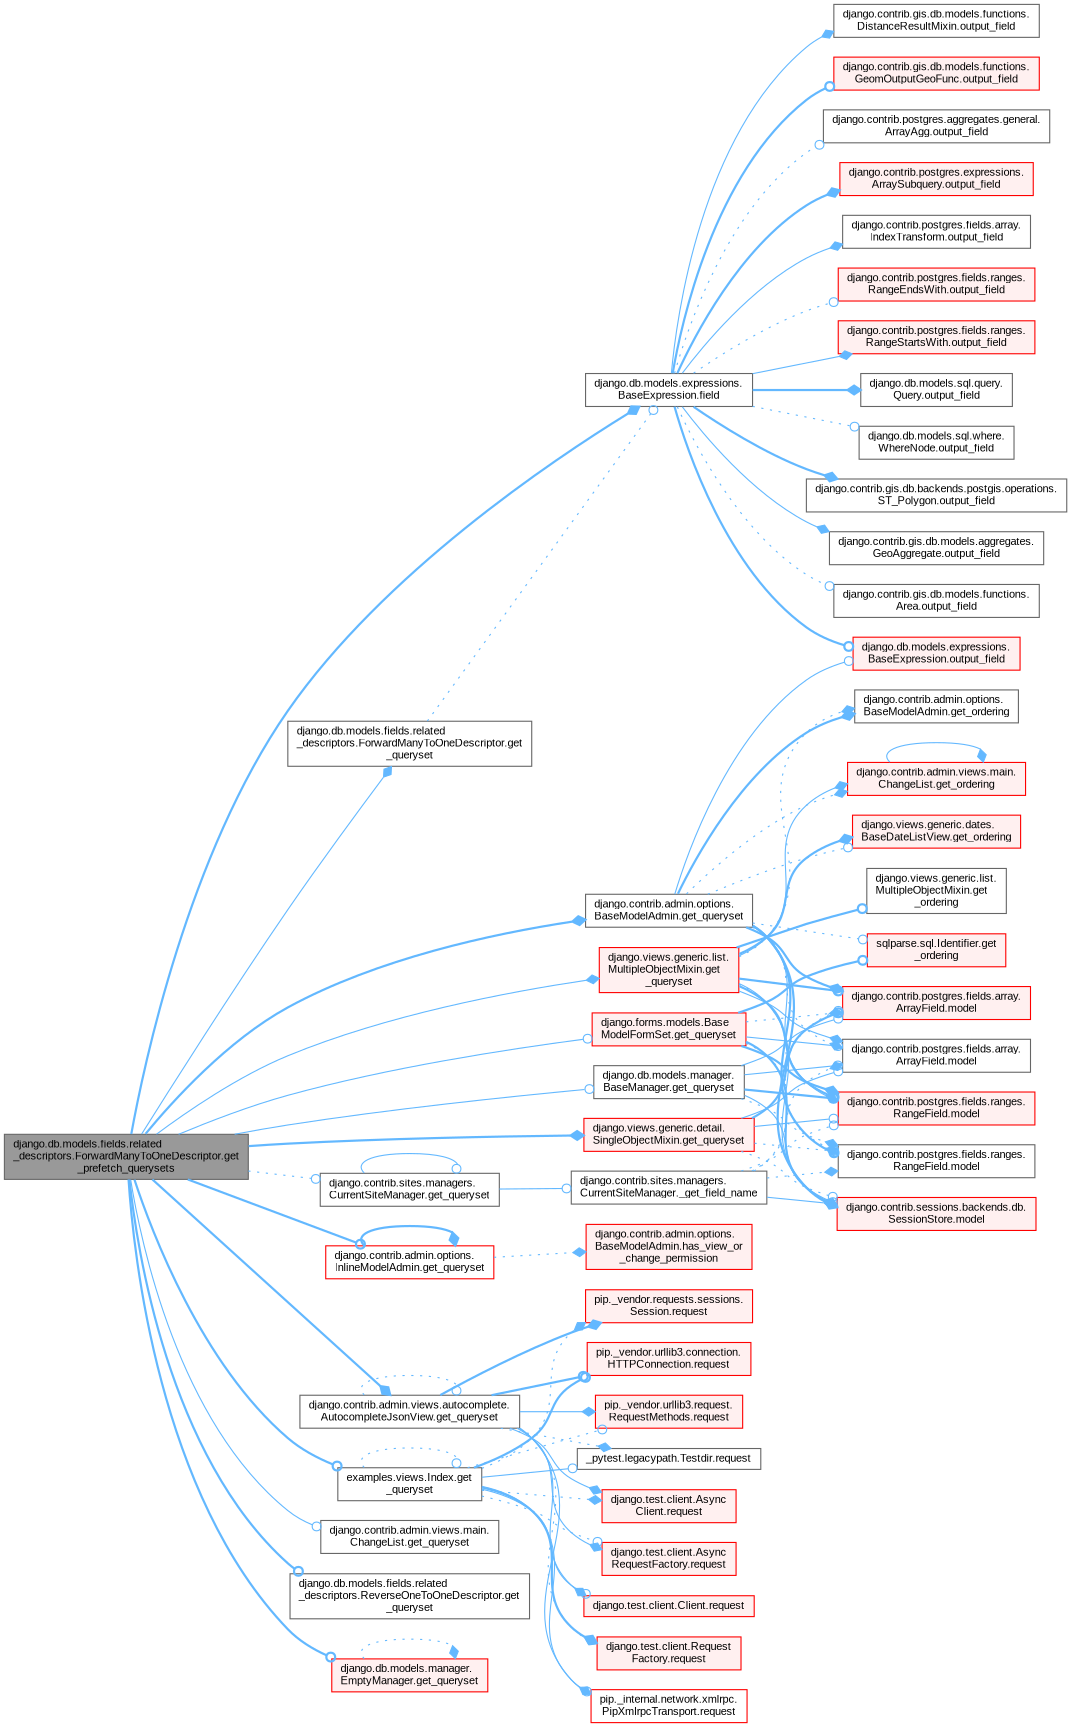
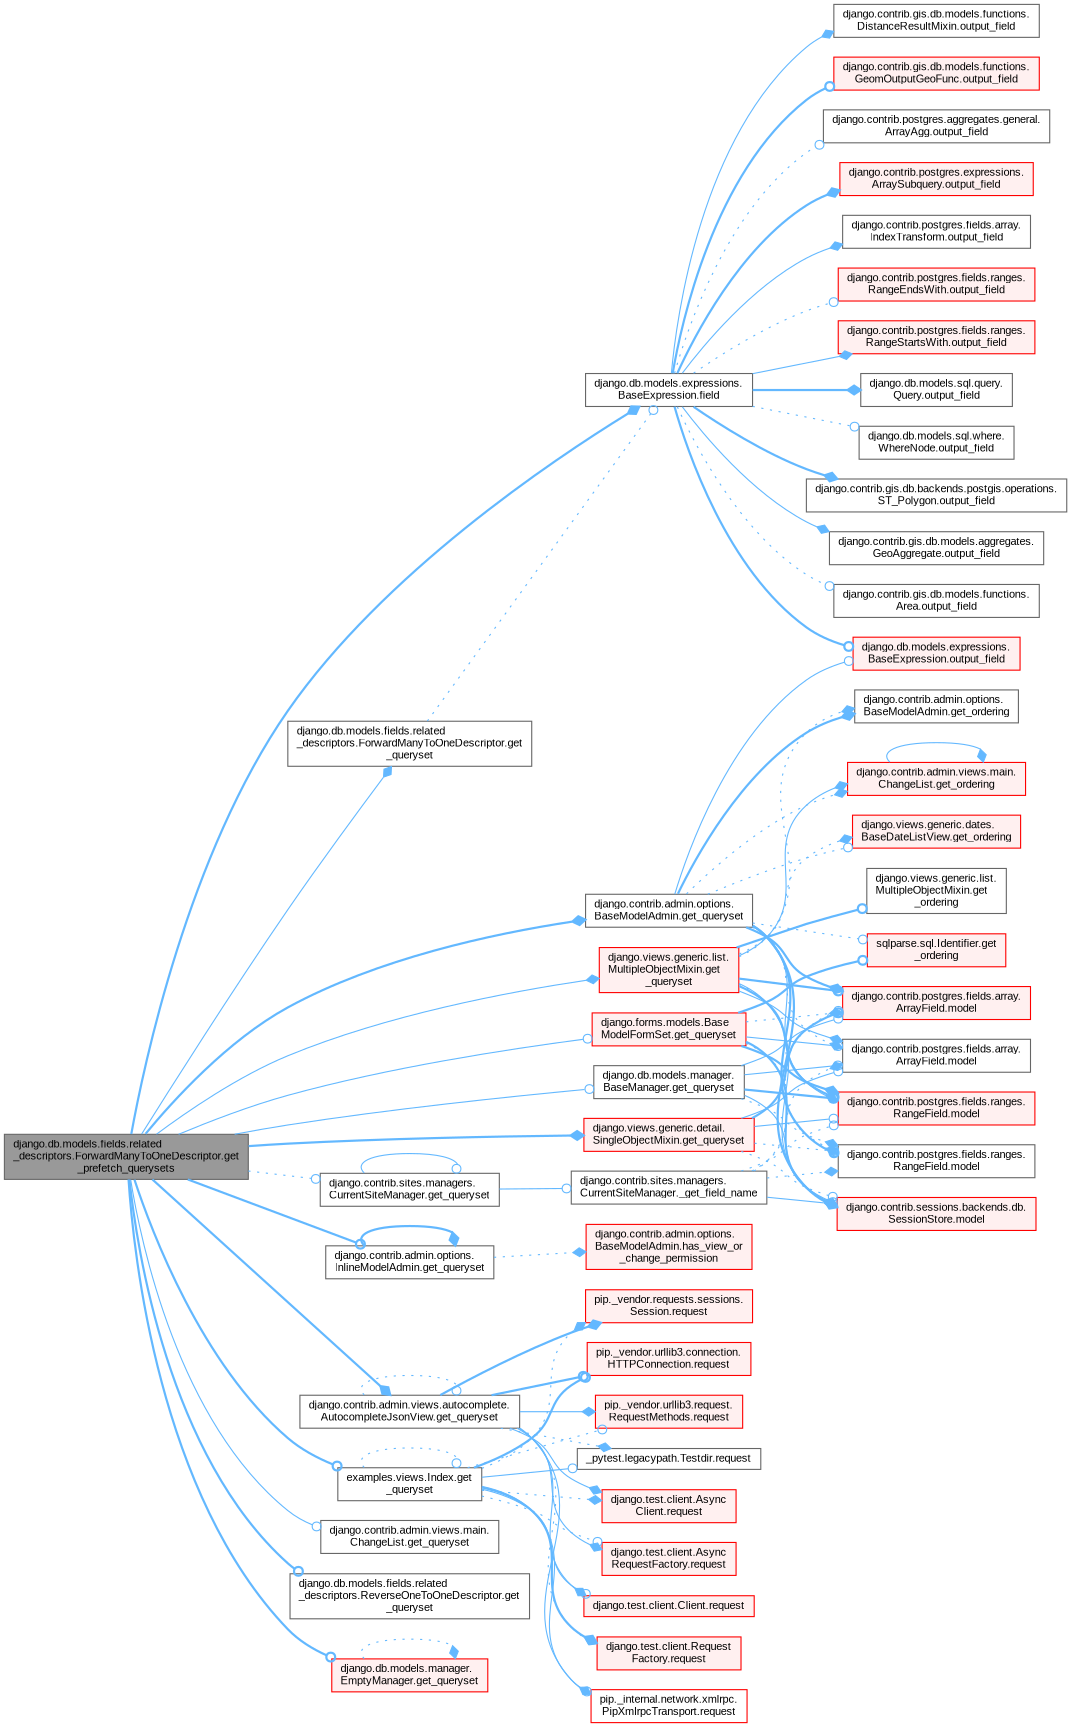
  digraph {
    fontname="Liberation Sans"
    rankdir=LR
    node [color=grey40 fillcolor=white fontname="Liberation Sans" fontsize=10 shape=box style=filled]
    edge [arrowhead=diamond color=steelblue1 fontname="Liberation Sans" fontsize=10 labelfontname=Helvetica labelfontsize=10 style=solid]
    n1 [color=gray40 fillcolor=grey60 fontcolor=black height=0.2 label="django.db.models.fields.related\l_descriptors.ForwardManyToOneDescriptor.get\l_prefetch_querysets" width=0.4]
    n2 [height=0.2 label="django.db.models.expressions.\lBaseExpression.field" width=0.4]
    n3 [height=0.2 label="django.contrib.admin.options.\lBaseModelAdmin.get_queryset" width=0.4]
-   n4 [color=red height=0.2 label="django.contrib.admin.options.\lInlineModelAdmin.get_queryset" width=0.4]
+   n4 [height=0.2 label="django.contrib.admin.options.\lInlineModelAdmin.get_queryset" width=0.4]
    n5 [height=0.2 label="django.contrib.admin.views.autocomplete.\lAutocompleteJsonView.get_queryset" width=0.4]
    n6 [height=0.2 label="django.contrib.admin.views.main.\lChangeList.get_queryset" width=0.4]
    n7 [height=0.2 label="django.contrib.sites.managers.\lCurrentSiteManager.get_queryset" width=0.4]
    n8 [height=0.2 label="django.db.models.fields.related\l_descriptors.ForwardManyToOneDescriptor.get\l_queryset" width=0.4]
    n9 [height=0.2 label="django.db.models.fields.related\l_descriptors.ReverseOneToOneDescriptor.get\l_queryset" width=0.4]
    n10 [height=0.2 label="django.db.models.manager.\lBaseManager.get_queryset" width=0.4]
    n11 [color=red fillcolor="#FFF0F0" height=0.2 label="django.db.models.manager.\lEmptyManager.get_queryset" width=0.4]
    n12 [color=red fillcolor="#FFF0F0" height=0.2 label="django.forms.models.Base\lModelFormSet.get_queryset" width=0.4]
    n13 [color=red fillcolor="#FFF0F0" height=0.2 label="django.views.generic.detail.\lSingleObjectMixin.get_queryset" width=0.4]
    n14 [color=red fillcolor="#FFF0F0" height=0.2 label="django.views.generic.list.\lMultipleObjectMixin.get\l_queryset" width=0.4]
    n15 [height=0.2 label="examples.views.Index.get\l_queryset" width=0.4]
    n16 [height=0.2 label="django.contrib.gis.db.backends.postgis.operations.\lST_Polygon.output_field" width=0.4]
    n17 [height=0.2 label="django.contrib.gis.db.models.aggregates.\lGeoAggregate.output_field" width=0.4]
    n18 [height=0.2 label="django.contrib.gis.db.models.functions.\lArea.output_field" width=0.4]
    n19 [height=0.2 label="django.contrib.gis.db.models.functions.\lDistanceResultMixin.output_field" width=0.4]
    n20 [color=red fillcolor="#FFF0F0" height=0.2 label="django.contrib.gis.db.models.functions.\lGeomOutputGeoFunc.output_field" width=0.4]
    n21 [height=0.2 label="django.contrib.postgres.aggregates.general.\lArrayAgg.output_field" width=0.4]
    n22 [color=red fillcolor="#FFF0F0" height=0.2 label="django.contrib.postgres.expressions.\lArraySubquery.output_field" width=0.4]
    n23 [height=0.2 label="django.contrib.postgres.fields.array.\lIndexTransform.output_field" width=0.4]
    n24 [color=red fillcolor="#FFF0F0" height=0.2 label="django.contrib.postgres.fields.ranges.\lRangeEndsWith.output_field" width=0.4]
    n25 [color=red fillcolor="#FFF0F0" height=0.2 label="django.contrib.postgres.fields.ranges.\lRangeStartsWith.output_field" width=0.4]
    n26 [color=red fillcolor="#FFF0F0" height=0.2 label="django.db.models.expressions.\lBaseExpression.output_field" width=0.4]
    n27 [height=0.2 label="django.db.models.sql.query.\lQuery.output_field" width=0.4]
    n28 [height=0.2 label="django.db.models.sql.where.\lWhereNode.output_field" width=0.4]
    n29 [height=0.2 label="django.contrib.admin.options.\lBaseModelAdmin.get_ordering" width=0.4]
    n30 [color=red fillcolor="#FFF0F0" height=0.2 label="django.contrib.admin.views.main.\lChangeList.get_ordering" width=0.4]
    n31 [color=red fillcolor="#FFF0F0" height=0.2 label="django.views.generic.dates.\lBaseDateListView.get_ordering" width=0.4]
    n32 [color=red fillcolor="#FFF0F0" height=0.2 label="sqlparse.sql.Identifier.get\l_ordering" width=0.4]
    n33 [color=red fillcolor="#FFF0F0" height=0.2 label="django.contrib.postgres.fields.array.\lArrayField.model" width=0.4]
    n34 [height=0.2 label="django.contrib.postgres.fields.array.\lArrayField.model" width=0.4]
    n35 [color=red fillcolor="#FFF0F0" height=0.2 label="django.contrib.postgres.fields.ranges.\lRangeField.model" width=0.4]
    n36 [height=0.2 label="django.contrib.postgres.fields.ranges.\lRangeField.model" width=0.4]
    n37 [color=red fillcolor="#FFF0F0" height=0.2 label="django.contrib.sessions.backends.db.\lSessionStore.model" width=0.4]
    n38 [color=red fillcolor="#FFF0F0" height=0.2 label="django.contrib.admin.options.\lBaseModelAdmin.has_view_or\l_change_permission" width=0.4]
    n39 [height=0.2 label="_pytest.legacypath.Testdir.request" width=0.4]
    n40 [color=red fillcolor="#FFF0F0" height=0.2 label="django.test.client.Async\lClient.request" width=0.4]
    n41 [color=red fillcolor="#FFF0F0" height=0.2 label="django.test.client.Async\lRequestFactory.request" width=0.4]
    n42 [color=red fillcolor="#FFF0F0" height=0.2 label="django.test.client.Client.request" width=0.4]
    n43 [color=red fillcolor="#FFF0F0" height=0.2 label="django.test.client.Request\lFactory.request" width=0.4]
    n44 [color=red height=0.2 label="pip._internal.network.xmlrpc.\lPipXmlrpcTransport.request" width=0.4]
    n45 [color=red fillcolor="#FFF0F0" height=0.2 label="pip._vendor.requests.sessions.\lSession.request" width=0.4]
    n46 [color=red fillcolor="#FFF0F0" height=0.2 label="pip._vendor.urllib3.connection.\lHTTPConnection.request" width=0.4]
    n47 [color=red fillcolor="#FFF0F0" height=0.2 label="pip._vendor.urllib3.request.\lRequestMethods.request" width=0.4]
    n48 [height=0.2 label="django.contrib.sites.managers.\lCurrentSiteManager._get_field_name" width=0.4]
    n49 [height=0.2 label="django.views.generic.list.\lMultipleObjectMixin.get\l_ordering" width=0.4]
    n1 -> n2 [style=bold]
    n1 -> n3 [style=bold]
    n1 -> n4 [arrowhead=odot style=bold]
    n1 -> n5 [style=bold]
    n1 -> n6 [arrowhead=odot]
    n1 -> n7 [arrowhead=odot style=dotted]
    n1 -> n8
    n1 -> n9 [arrowhead=odot style=bold]
    n1 -> n10 [arrowhead=odot]
    n1 -> n11 [arrowhead=odot style=bold]
    n1 -> n12 [arrowhead=odot]
    n1 -> n13 [style=bold]
    n1 -> n14
    n1 -> n15 [arrowhead=odot style=bold]
    n2 -> n16 [style=bold]
    n2 -> n17
    n2 -> n18 [arrowhead=odot style=dotted]
    n2 -> n19
    n2 -> n20 [arrowhead=odot style=bold]
    n2 -> n21 [arrowhead=odot style=dotted]
    n2 -> n22 [style=bold]
    n2 -> n23
    n2 -> n24 [arrowhead=odot style=dotted]
    n2 -> n25
    n2 -> n26 [arrowhead=odot style=bold]
    n2 -> n27 [style=bold]
    n2 -> n28 [arrowhead=odot style=dotted]
    n3 -> n26 [arrowhead=odot]
    n3 -> n29 [style=bold]
    n3 -> n30 [style=dotted]
    n3 -> n31 [arrowhead=odot style=dotted]
    n3 -> n32 [arrowhead=odot style=dotted]
    n3 -> n33 [style=bold]
    n3 -> n34 [style=dotted]
    n3 -> n35
    n3 -> n36 [arrowhead=odot style=bold]
    n3 -> n37 [style=bold]
    n4 -> n4 [style=bold]
    n4 -> n38 [style=dotted]
    n5 -> n5 [arrowhead=odot style=dotted]
    n5 -> n39 [style=dotted]
    n5 -> n40
    n5 -> n41
    n5 -> n42
    n5 -> n43 [style=dotted]
    n5 -> n44
    n5 -> n45 [style=bold]
    n5 -> n46 [arrowhead=odot style=bold]
    n5 -> n47
    n7 -> n7 [arrowhead=odot]
    n7 -> n48 [arrowhead=odot]
    n8 -> n2 [arrowhead=odot style=dotted]
    n10 -> n33 [arrowhead=odot]
    n10 -> n34 [arrowhead=odot]
    n10 -> n35 [arrowhead=odot style=bold]
    n10 -> n36 [style=dotted]
    n10 -> n37 [arrowhead=odot]
    n11 -> n11 [style=dotted]
    n12 -> n32 [arrowhead=odot style=bold]
    n12 -> n33 [style=dotted]
    n12 -> n34 [arrowhead=odot]
    n12 -> n35 [style=bold]
    n12 -> n36 [arrowhead=odot style=dotted]
    n12 -> n37 [style=bold]
    n13 -> n33 [arrowhead=odot style=bold]
    n13 -> n34 [arrowhead=odot]
    n13 -> n35 [arrowhead=odot]
    n13 -> n36 [arrowhead=odot style=dotted]
    n13 -> n37 [arrowhead=odot style=dotted]
    n14 -> n29 [style=dotted]
    n14 -> n30
-   n14 -> n31 [style=bold]
+   n14 -> n31 [style=dotted]
    n14 -> n33 [arrowhead=odot style=bold]
    n14 -> n34
    n14 -> n35 [arrowhead=odot style=bold]
    n14 -> n36 [style=dotted]
    n14 -> n37
    n14 -> n49 [arrowhead=odot style=bold]
    n15 -> n15 [arrowhead=odot style=dotted]
    n15 -> n39 [arrowhead=odot]
    n15 -> n40 [style=dotted]
    n15 -> n41 [arrowhead=odot style=dotted]
    n15 -> n42 [arrowhead=odot]
    n15 -> n43 [style=bold]
    n15 -> n44 [arrowhead=odot]
    n15 -> n45 [style=dotted]
    n15 -> n46 [arrowhead=odot style=bold]
    n15 -> n47 [arrowhead=odot style=dotted]
    n30 -> n30
    n48 -> n33 [arrowhead=odot style=dotted]
    n48 -> n34 [style=dotted]
    n48 -> n35 [arrowhead=odot style=dotted]
    n48 -> n36 [style=dotted]
    n48 -> n37
  }
